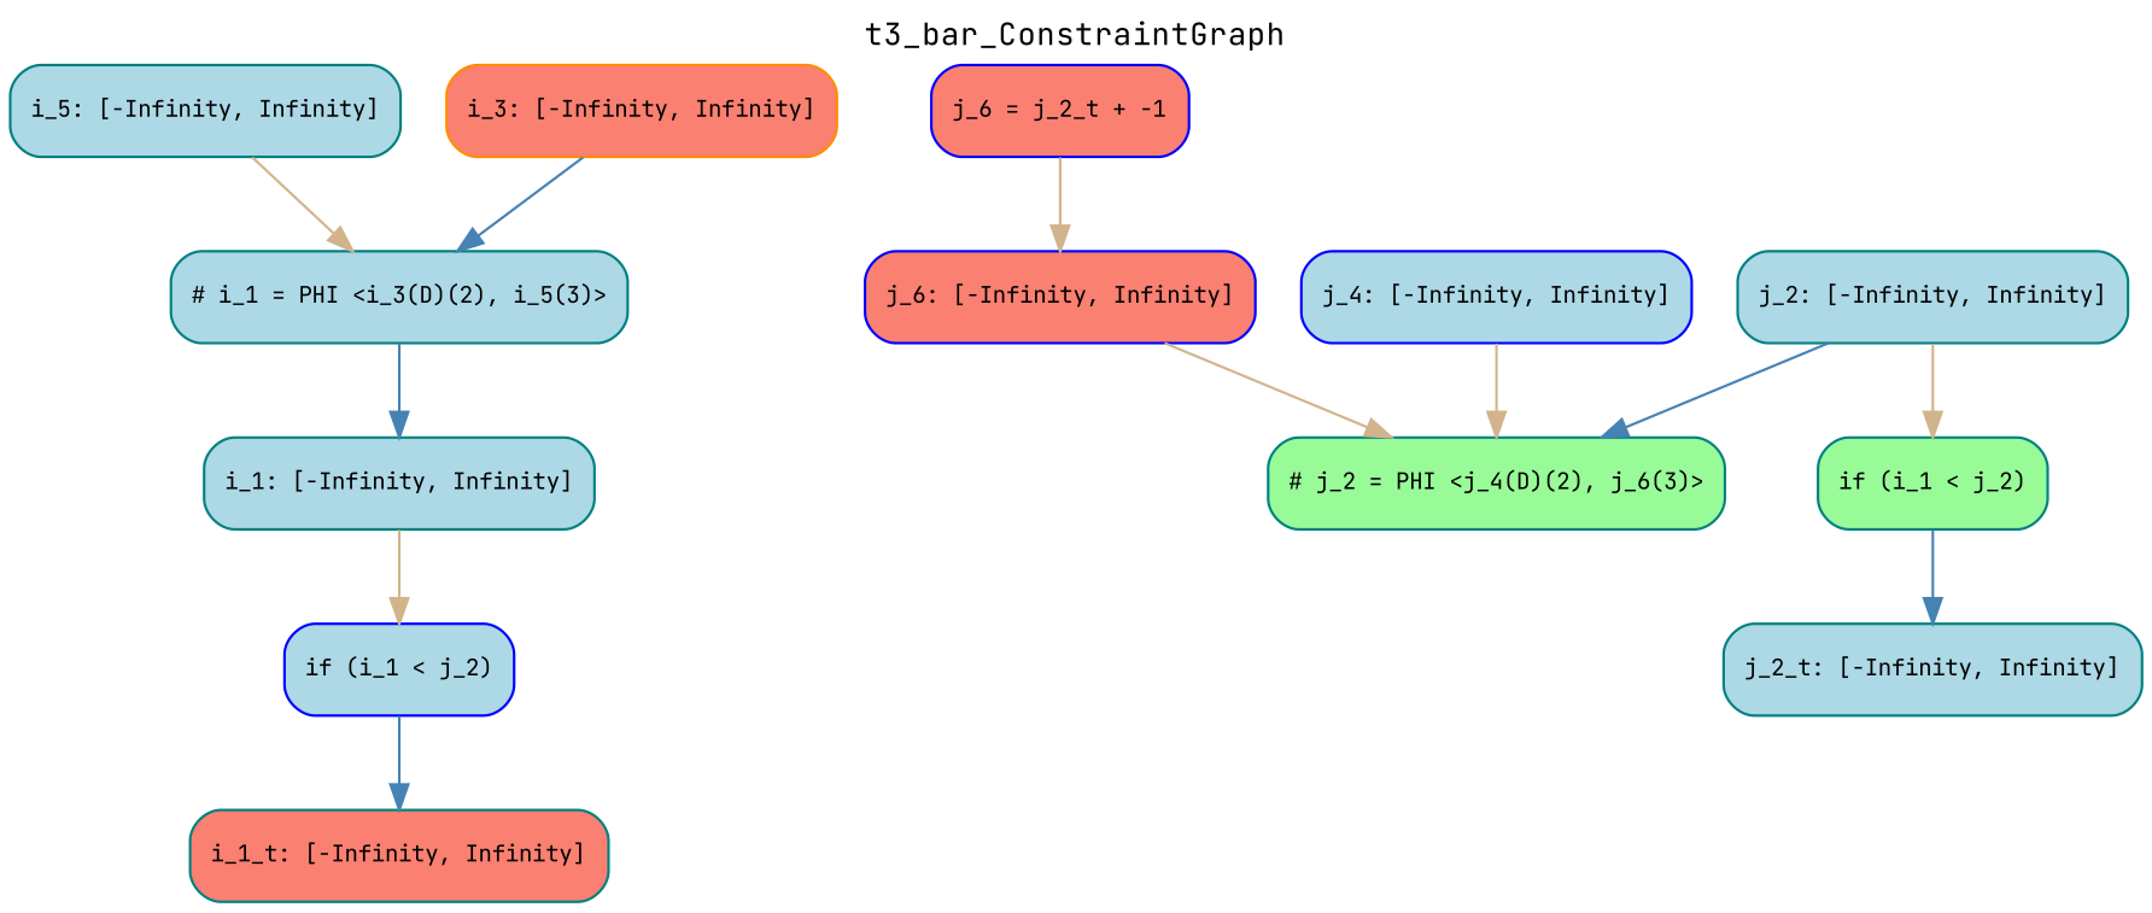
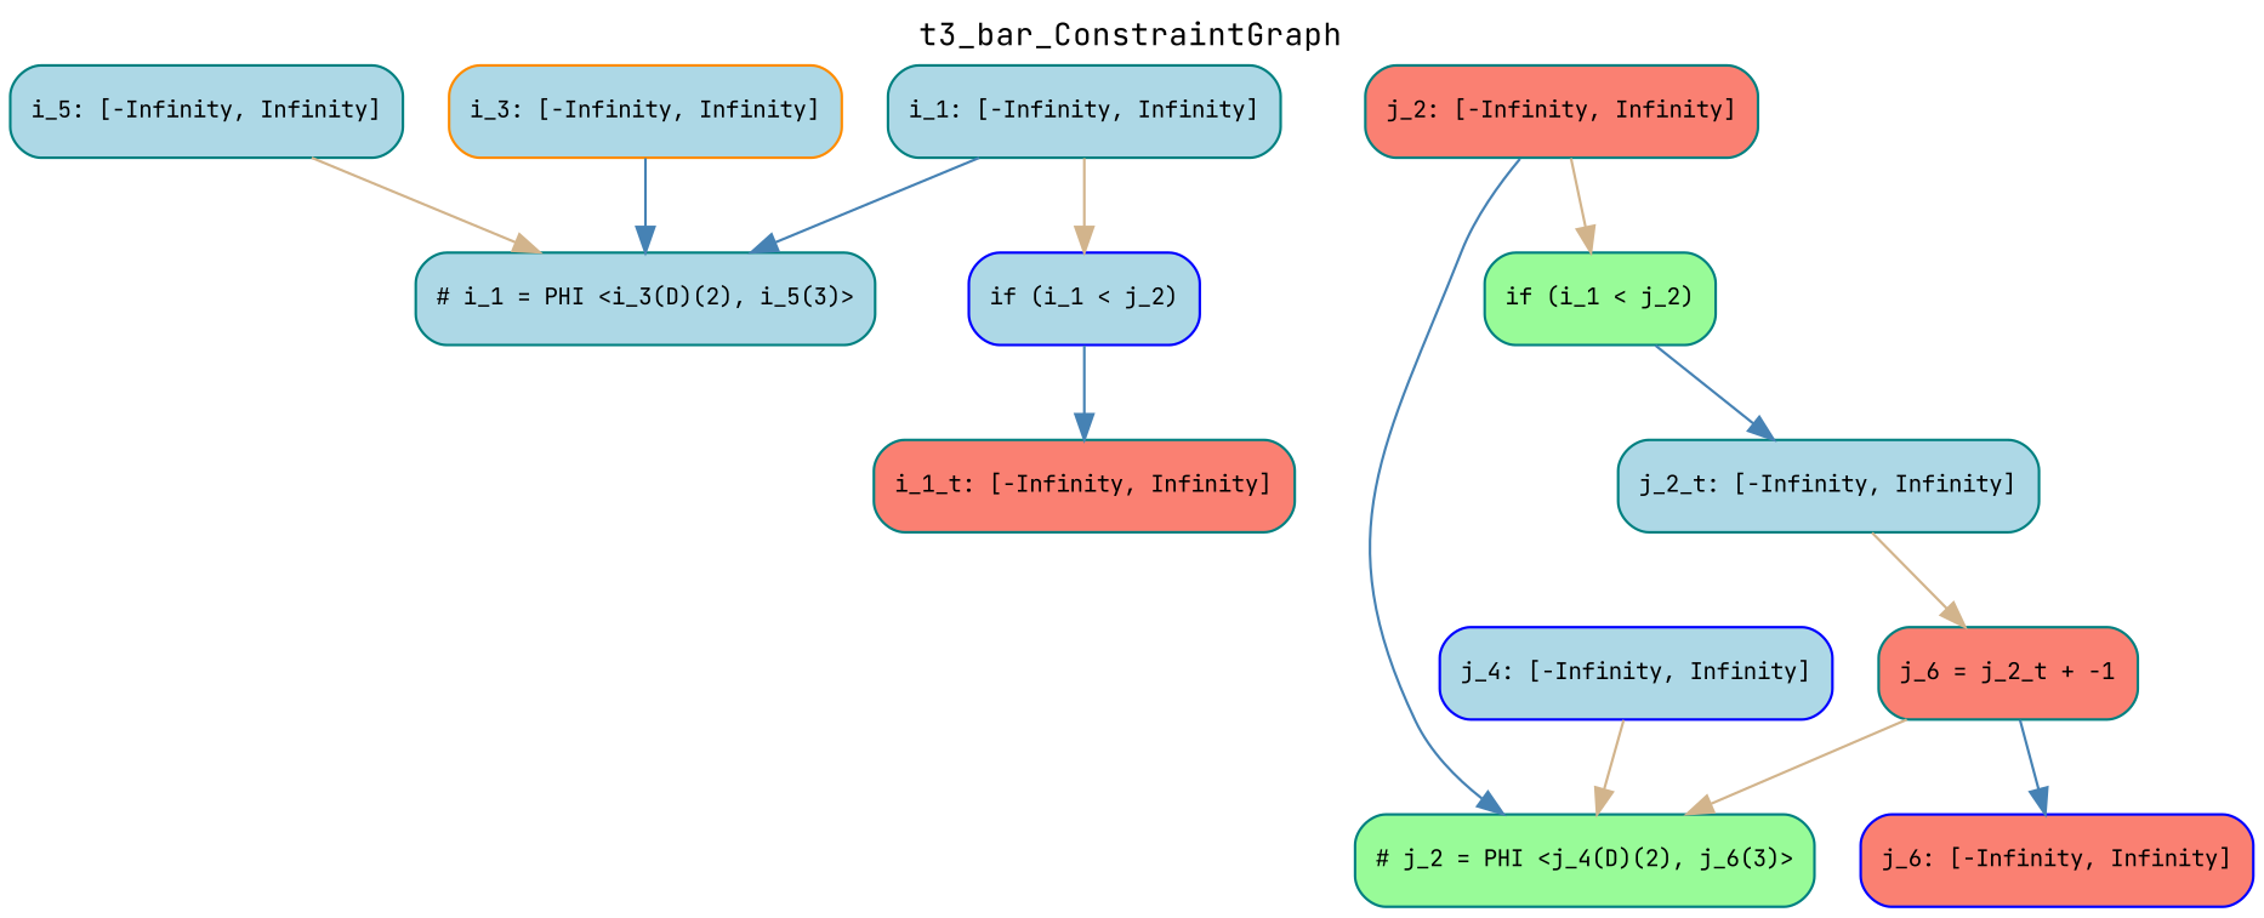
  digraph {
    fontname="JetBrains Mono"
    fontsize=12
    label=t3_bar_ConstraintGraph
    labelloc=top
    node [color=teal fillcolor=lightblue fontname="JetBrains Mono" fontsize=9 shape=Mrecord style=filled]
    edge [color=steelblue fontname="JetBrains Mono" fontsize=10]
    n1 [label="{ # i_1 = PHI \<i_3(D)(2), i_5(3)\> }"]
    n2 [label="{ i_1: \[-Infinity, Infinity\] }"]
    n3 [color=blue label="{ if (i_1 \< j_2) }"]
    n4 [fillcolor=salmon label="{ i_1_t: \[-Infinity, Infinity\] }"]
    n5 [label="{ i_5: \[-Infinity, Infinity\] }"]
    n6 [fillcolor=palegreen label="{ # j_2 = PHI \<j_4(D)(2), j_6(3)\> }"]
-   n7 [label="{ j_2: \[-Infinity, Infinity\] }"]
+   n7 [fillcolor=salmon label="{ j_2: \[-Infinity, Infinity\] }"]
    n8 [fillcolor=palegreen label="{ if (i_1 \< j_2) }"]
    n9 [label="{ j_2_t: \[-Infinity, Infinity\] }"]
-   n10 [color=blue fillcolor=salmon label="{ j_6 = j_2_t + -1 }"]
+   n10 [fillcolor=salmon label="{ j_6 = j_2_t + -1 }"]
    n11 [color=blue fillcolor=salmon label="{ j_6: \[-Infinity, Infinity\] }"]
-   n12 [color=darkorange fillcolor=salmon label="{ i_3: \[-Infinity, Infinity\] }"]
+   n12 [color=darkorange label="{ i_3: \[-Infinity, Infinity\] }"]
    n13 [color=blue label="{ j_4: \[-Infinity, Infinity\] }"]
-   n1 -> n2
+   n2 -> n1
    n2 -> n3 [color=tan]
    n3 -> n4
    n5 -> n1 [color=tan]
    n7 -> n6
    n7 -> n8 [color=tan]
    n8 -> n9
-   n10 -> n11 [color=tan]
-   n11 -> n6 [color=tan]
+   n9 -> n10 [color=tan]
+   n10 -> n11
+   n10 -> n6 [color=tan]
    n12 -> n1
    n13 -> n6 [color=tan]
  }
